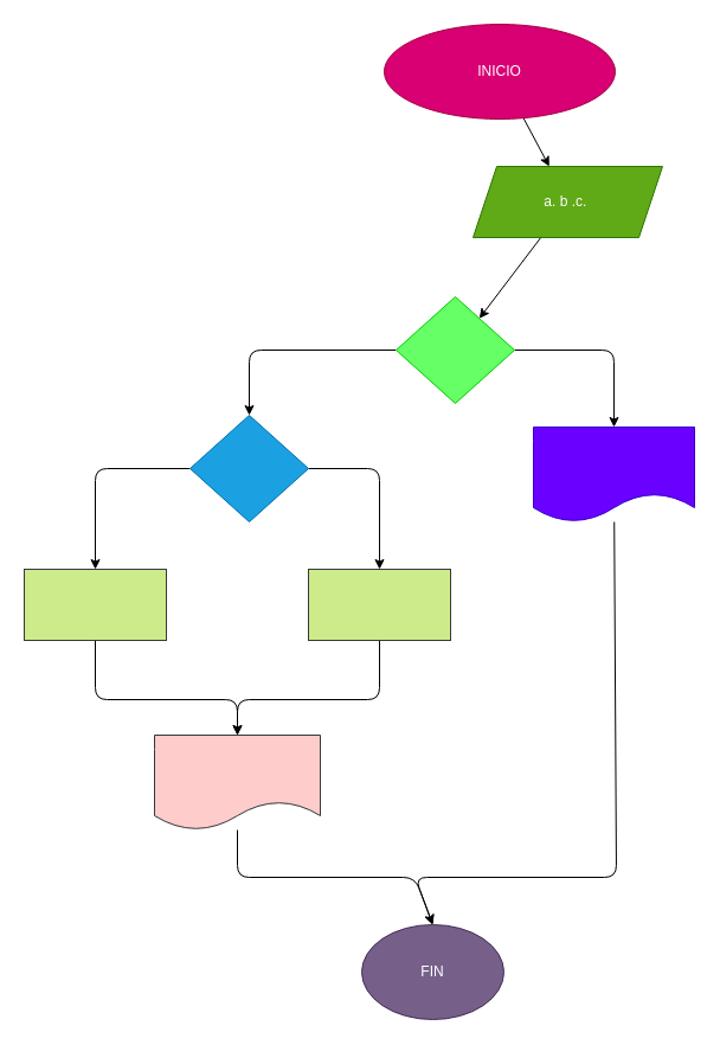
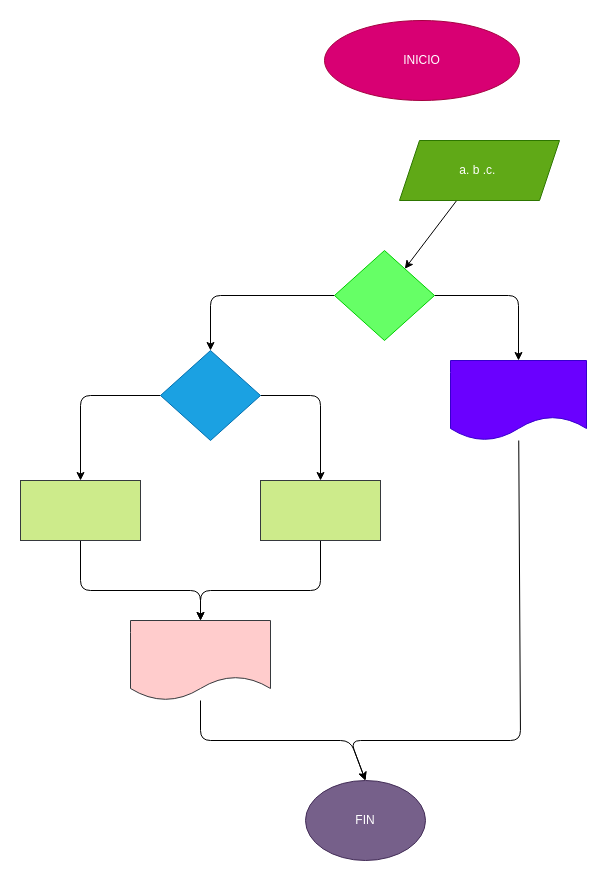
  <mxCell id="0" />
  <mxCell id="1" parent="0" />
- <mxCell id="2" value="" style="edgeStyle=none;html=1;" edge="1" parent="1" source="3" target="5"><mxGeometry relative="1" as="geometry" /></mxCell>
  <mxCell id="3" value="INICIO" style="ellipse;whiteSpace=wrap;html=1;fillColor=#d80073;fontColor=#ffffff;strokeColor=#A50040;" vertex="1" parent="1"><mxGeometry x="324" y="20" width="195" height="80" as="geometry" /></mxCell>
  <mxCell id="4" value="" style="edgeStyle=none;html=1;" edge="1" parent="1" source="5" target="8"><mxGeometry relative="1" as="geometry" /></mxCell>
  <mxCell id="5" value="a. b .c.&amp;nbsp;" style="shape=parallelogram;perimeter=parallelogramPerimeter;whiteSpace=wrap;html=1;fixedSize=1;fillColor=#60a917;strokeColor=#2D7600;fontColor=#ffffff;" vertex="1" parent="1"><mxGeometry x="399" y="140" width="160" height="60" as="geometry" /></mxCell>
  <mxCell id="6" style="edgeStyle=none;html=1;entryX=0.5;entryY=0;entryDx=0;entryDy=0;" edge="1" parent="1" source="8" target="11"><mxGeometry relative="1" as="geometry"><Array as="points"><mxPoint x="210" y="295" /></Array></mxGeometry></mxCell>
  <mxCell id="7" style="edgeStyle=none;html=1;entryX=0.5;entryY=0;entryDx=0;entryDy=0;" edge="1" parent="1" source="8" target="19"><mxGeometry relative="1" as="geometry"><Array as="points"><mxPoint x="518" y="295" /></Array></mxGeometry></mxCell>
  <mxCell id="8" value="" style="rhombus;whiteSpace=wrap;html=1;fillColor=#66FF66;fontColor=#000000;strokeColor=#00CC00;" vertex="1" parent="1"><mxGeometry x="334" y="250" width="100" height="90" as="geometry" /></mxCell>
  <mxCell id="9" style="edgeStyle=none;html=1;entryX=0.5;entryY=0;entryDx=0;entryDy=0;" edge="1" parent="1" source="11" target="13"><mxGeometry relative="1" as="geometry"><Array as="points"><mxPoint x="80" y="395" /></Array></mxGeometry></mxCell>
  <mxCell id="10" style="edgeStyle=none;html=1;entryX=0.5;entryY=0;entryDx=0;entryDy=0;" edge="1" parent="1" source="11" target="15"><mxGeometry relative="1" as="geometry"><Array as="points"><mxPoint x="320" y="395" /></Array></mxGeometry></mxCell>
  <mxCell id="11" value="" style="rhombus;whiteSpace=wrap;html=1;fillColor=#1ba1e2;fontColor=#ffffff;strokeColor=#006EAF;" vertex="1" parent="1"><mxGeometry x="160" y="350" width="100" height="90" as="geometry" /></mxCell>
  <mxCell id="12" style="edgeStyle=none;html=1;entryX=0.5;entryY=0;entryDx=0;entryDy=0;" edge="1" parent="1" source="13" target="17"><mxGeometry relative="1" as="geometry"><Array as="points"><mxPoint x="80" y="590" /><mxPoint x="200" y="590" /></Array></mxGeometry></mxCell>
  <mxCell id="13" value="" style="rounded=0;whiteSpace=wrap;html=1;fillColor=#cdeb8b;strokeColor=#36393d;" vertex="1" parent="1"><mxGeometry x="20" y="480" width="120" height="60" as="geometry" /></mxCell>
  <mxCell id="14" style="edgeStyle=none;html=1;entryX=0.5;entryY=0;entryDx=0;entryDy=0;" edge="1" parent="1" source="15" target="17"><mxGeometry relative="1" as="geometry"><Array as="points"><mxPoint x="320" y="590" /><mxPoint x="200" y="590" /></Array></mxGeometry></mxCell>
  <mxCell id="15" value="" style="rounded=0;whiteSpace=wrap;html=1;fillColor=#cdeb8b;strokeColor=#36393d;" vertex="1" parent="1"><mxGeometry x="260" y="480" width="120" height="60" as="geometry" /></mxCell>
  <mxCell id="16" style="edgeStyle=none;html=1;entryX=0.5;entryY=0;entryDx=0;entryDy=0;" edge="1" parent="1" source="17" target="20"><mxGeometry relative="1" as="geometry"><Array as="points"><mxPoint x="200" y="740" /><mxPoint x="350" y="740" /></Array></mxGeometry></mxCell>
  <mxCell id="17" value="" style="shape=document;whiteSpace=wrap;html=1;boundedLbl=1;fillColor=#ffcccc;strokeColor=#36393d;" vertex="1" parent="1"><mxGeometry x="130" y="620" width="140" height="80" as="geometry" /></mxCell>
  <mxCell id="18" style="edgeStyle=none;html=1;entryX=0.5;entryY=0;entryDx=0;entryDy=0;" edge="1" parent="1" source="19" target="20"><mxGeometry relative="1" as="geometry"><Array as="points"><mxPoint x="520" y="740" /><mxPoint x="350" y="740" /></Array></mxGeometry></mxCell>
  <mxCell id="19" value="" style="shape=document;whiteSpace=wrap;html=1;boundedLbl=1;fillColor=#6a00ff;fontColor=#ffffff;strokeColor=#3700CC;" vertex="1" parent="1"><mxGeometry x="450" y="360" width="136" height="80" as="geometry" /></mxCell>
  <mxCell id="20" value="FIN" style="ellipse;whiteSpace=wrap;html=1;fillColor=#76608a;fontColor=#ffffff;strokeColor=#432D57;" vertex="1" parent="1"><mxGeometry x="305" y="780" width="120" height="80" as="geometry" /></mxCell>
